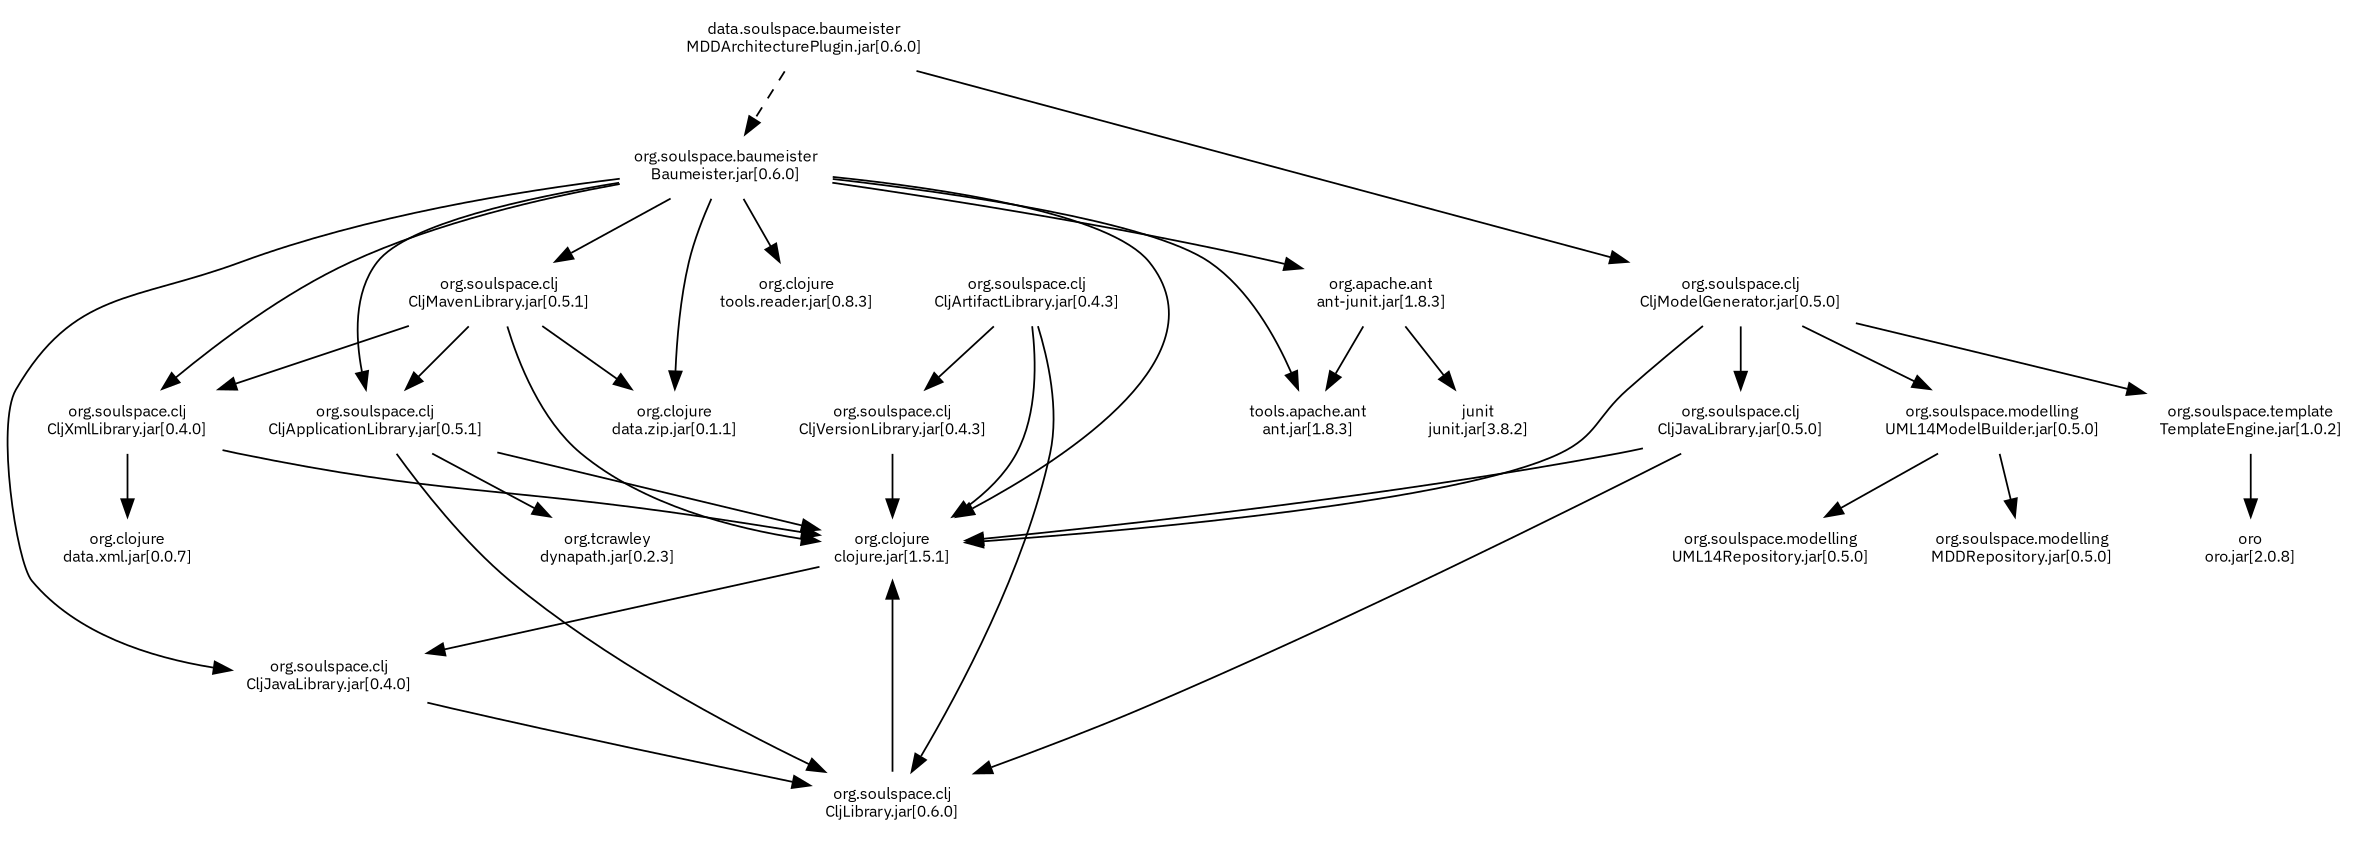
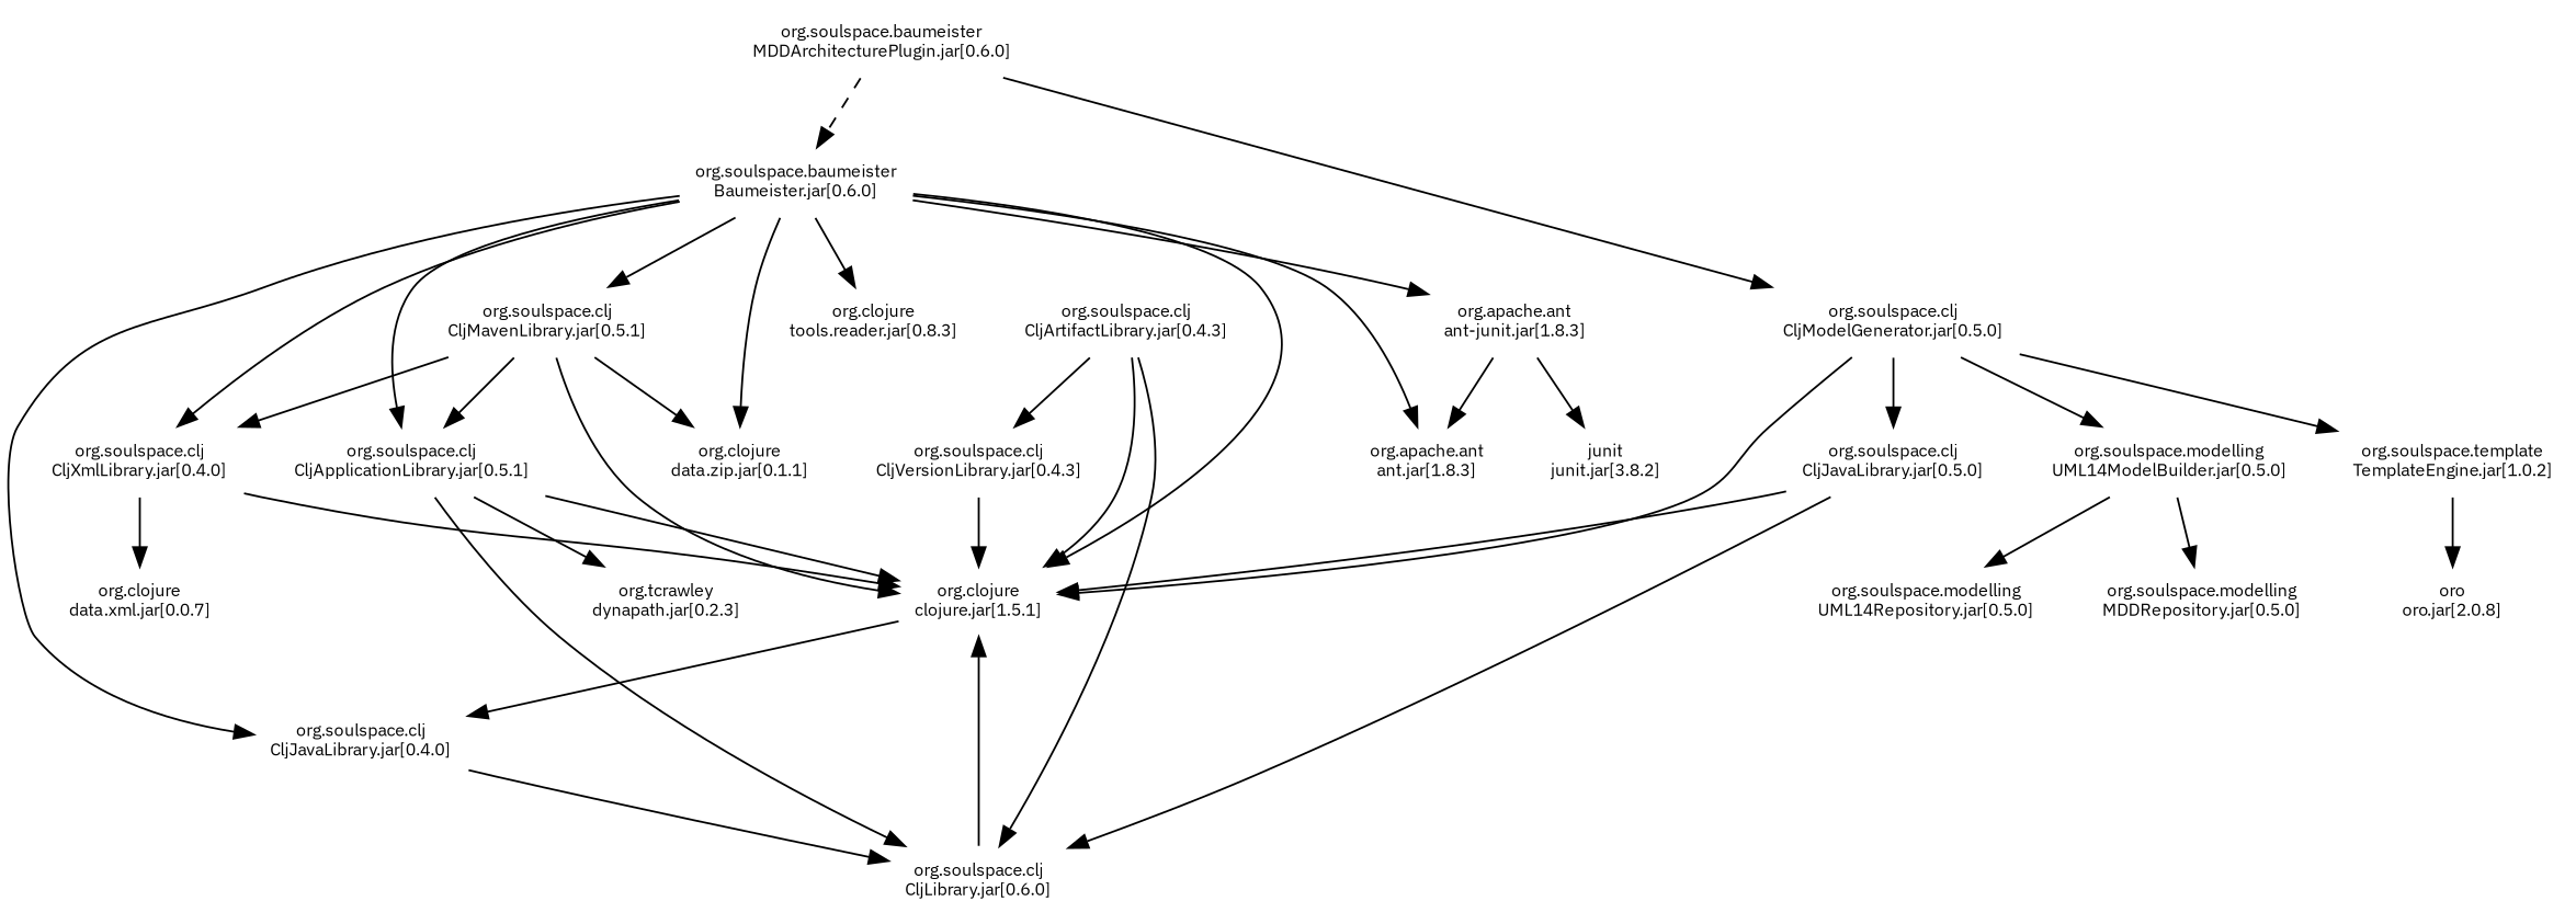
  digraph {
    fontname="IBM Plex Sans"
    outputmode=nodefirst
    node [fontname="IBM Plex Sans" fontsize=9 shape=plaintext]
    edge [color=black fontname="IBM Plex Sans"]
-   n1 [label="data.soulspace.baumeister\nMDDArchitecturePlugin.jar[0.6.0]"]
+   n1 [label="org.soulspace.baumeister\nMDDArchitecturePlugin.jar[0.6.0]"]
    n2 [label="org.soulspace.baumeister\nBaumeister.jar[0.6.0]"]
    n3 [label="org.soulspace.clj\nCljModelGenerator.jar[0.5.0]"]
    n4 [label="org.clojure\nclojure.jar[1.5.1]"]
    n5 [label="org.soulspace.clj\nCljApplicationLibrary.jar[0.5.1]"]
    n6 [label="org.soulspace.clj\nCljMavenLibrary.jar[0.5.1]"]
    n7 [label="org.clojure\ndata.zip.jar[0.1.1]"]
    n8 [label="org.soulspace.clj\nCljXmlLibrary.jar[0.4.0]"]
    n9 [label="org.soulspace.clj\nCljJavaLibrary.jar[0.4.0]"]
    n10 [label="org.clojure\ntools.reader.jar[0.8.3]"]
-   n11 [label="tools.apache.ant\nant.jar[1.8.3]"]
+   n11 [label="org.apache.ant\nant.jar[1.8.3]"]
    n12 [label="org.apache.ant\nant-junit.jar[1.8.3]"]
    n13 [label="org.soulspace.clj\nCljJavaLibrary.jar[0.5.0]"]
    n14 [label="org.soulspace.template\nTemplateEngine.jar[1.0.2]"]
    n15 [label="org.soulspace.modelling\nUML14ModelBuilder.jar[0.5.0]"]
    n16 [label="org.soulspace.clj\nCljLibrary.jar[0.6.0]"]
    n17 [label="org.tcrawley\ndynapath.jar[0.2.3]"]
    n18 [label="org.soulspace.clj\nCljArtifactLibrary.jar[0.4.3]"]
    n19 [label="org.soulspace.clj\nCljVersionLibrary.jar[0.4.3]"]
    n20 [label="org.clojure\ndata.xml.jar[0.0.7]"]
    n21 [label="junit\njunit.jar[3.8.2]"]
    n22 [label="oro\noro.jar[2.0.8]"]
    n23 [label="org.soulspace.modelling\nUML14Repository.jar[0.5.0]"]
    n24 [label="org.soulspace.modelling\nMDDRepository.jar[0.5.0]"]
    n1 -> n2 [style=dashed]
    n1 -> n3
    n2 -> n4
    n2 -> n5
    n2 -> n6
    n2 -> n7
    n2 -> n8
    n2 -> n9
    n2 -> n10
    n2 -> n11
    n2 -> n12
    n3 -> n4
    n3 -> n13
    n3 -> n14
    n3 -> n15
    n4 -> n9
    n5 -> n4
    n5 -> n16
    n5 -> n17
    n6 -> n4
    n6 -> n5
    n6 -> n7
    n6 -> n8
    n8 -> n4
    n8 -> n20
    n9 -> n16
    n12 -> n11
    n12 -> n21
    n13 -> n4
    n13 -> n16
    n14 -> n22
    n15 -> n23
    n15 -> n24
    n16 -> n4
    n18 -> n4
    n18 -> n16
    n18 -> n19
    n19 -> n4
  }
